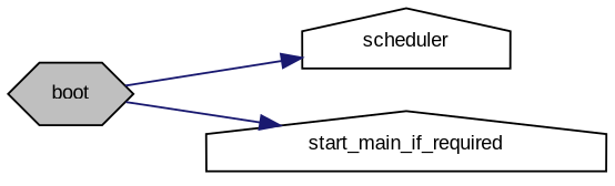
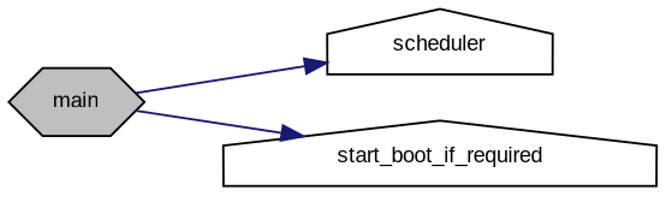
  digraph {
    fontname="Liberation Sans"
    rankdir=LR
    node [color=black fillcolor=white fontname="Liberation Sans" fontsize=10 shape=house style=filled]
    edge [color=midnightblue fontname="Liberation Sans" fontsize=10 labelfontname="FreeSans.ttf" labelfontsize=10 style=solid]
-   n1 [fillcolor=grey75 fontcolor=black height=0.2 label=boot shape=hexagon width=0.4]
+   n1 [fillcolor=grey75 fontcolor=black height=0.2 label=main shape=hexagon width=0.4]
    n2 [height=0.2 label=scheduler width=0.4]
-   n3 [height=0.2 label=start_main_if_required width=0.4]
+   n3 [height=0.2 label=start_boot_if_required width=0.4]
    n1 -> n2
    n1 -> n3
  }
